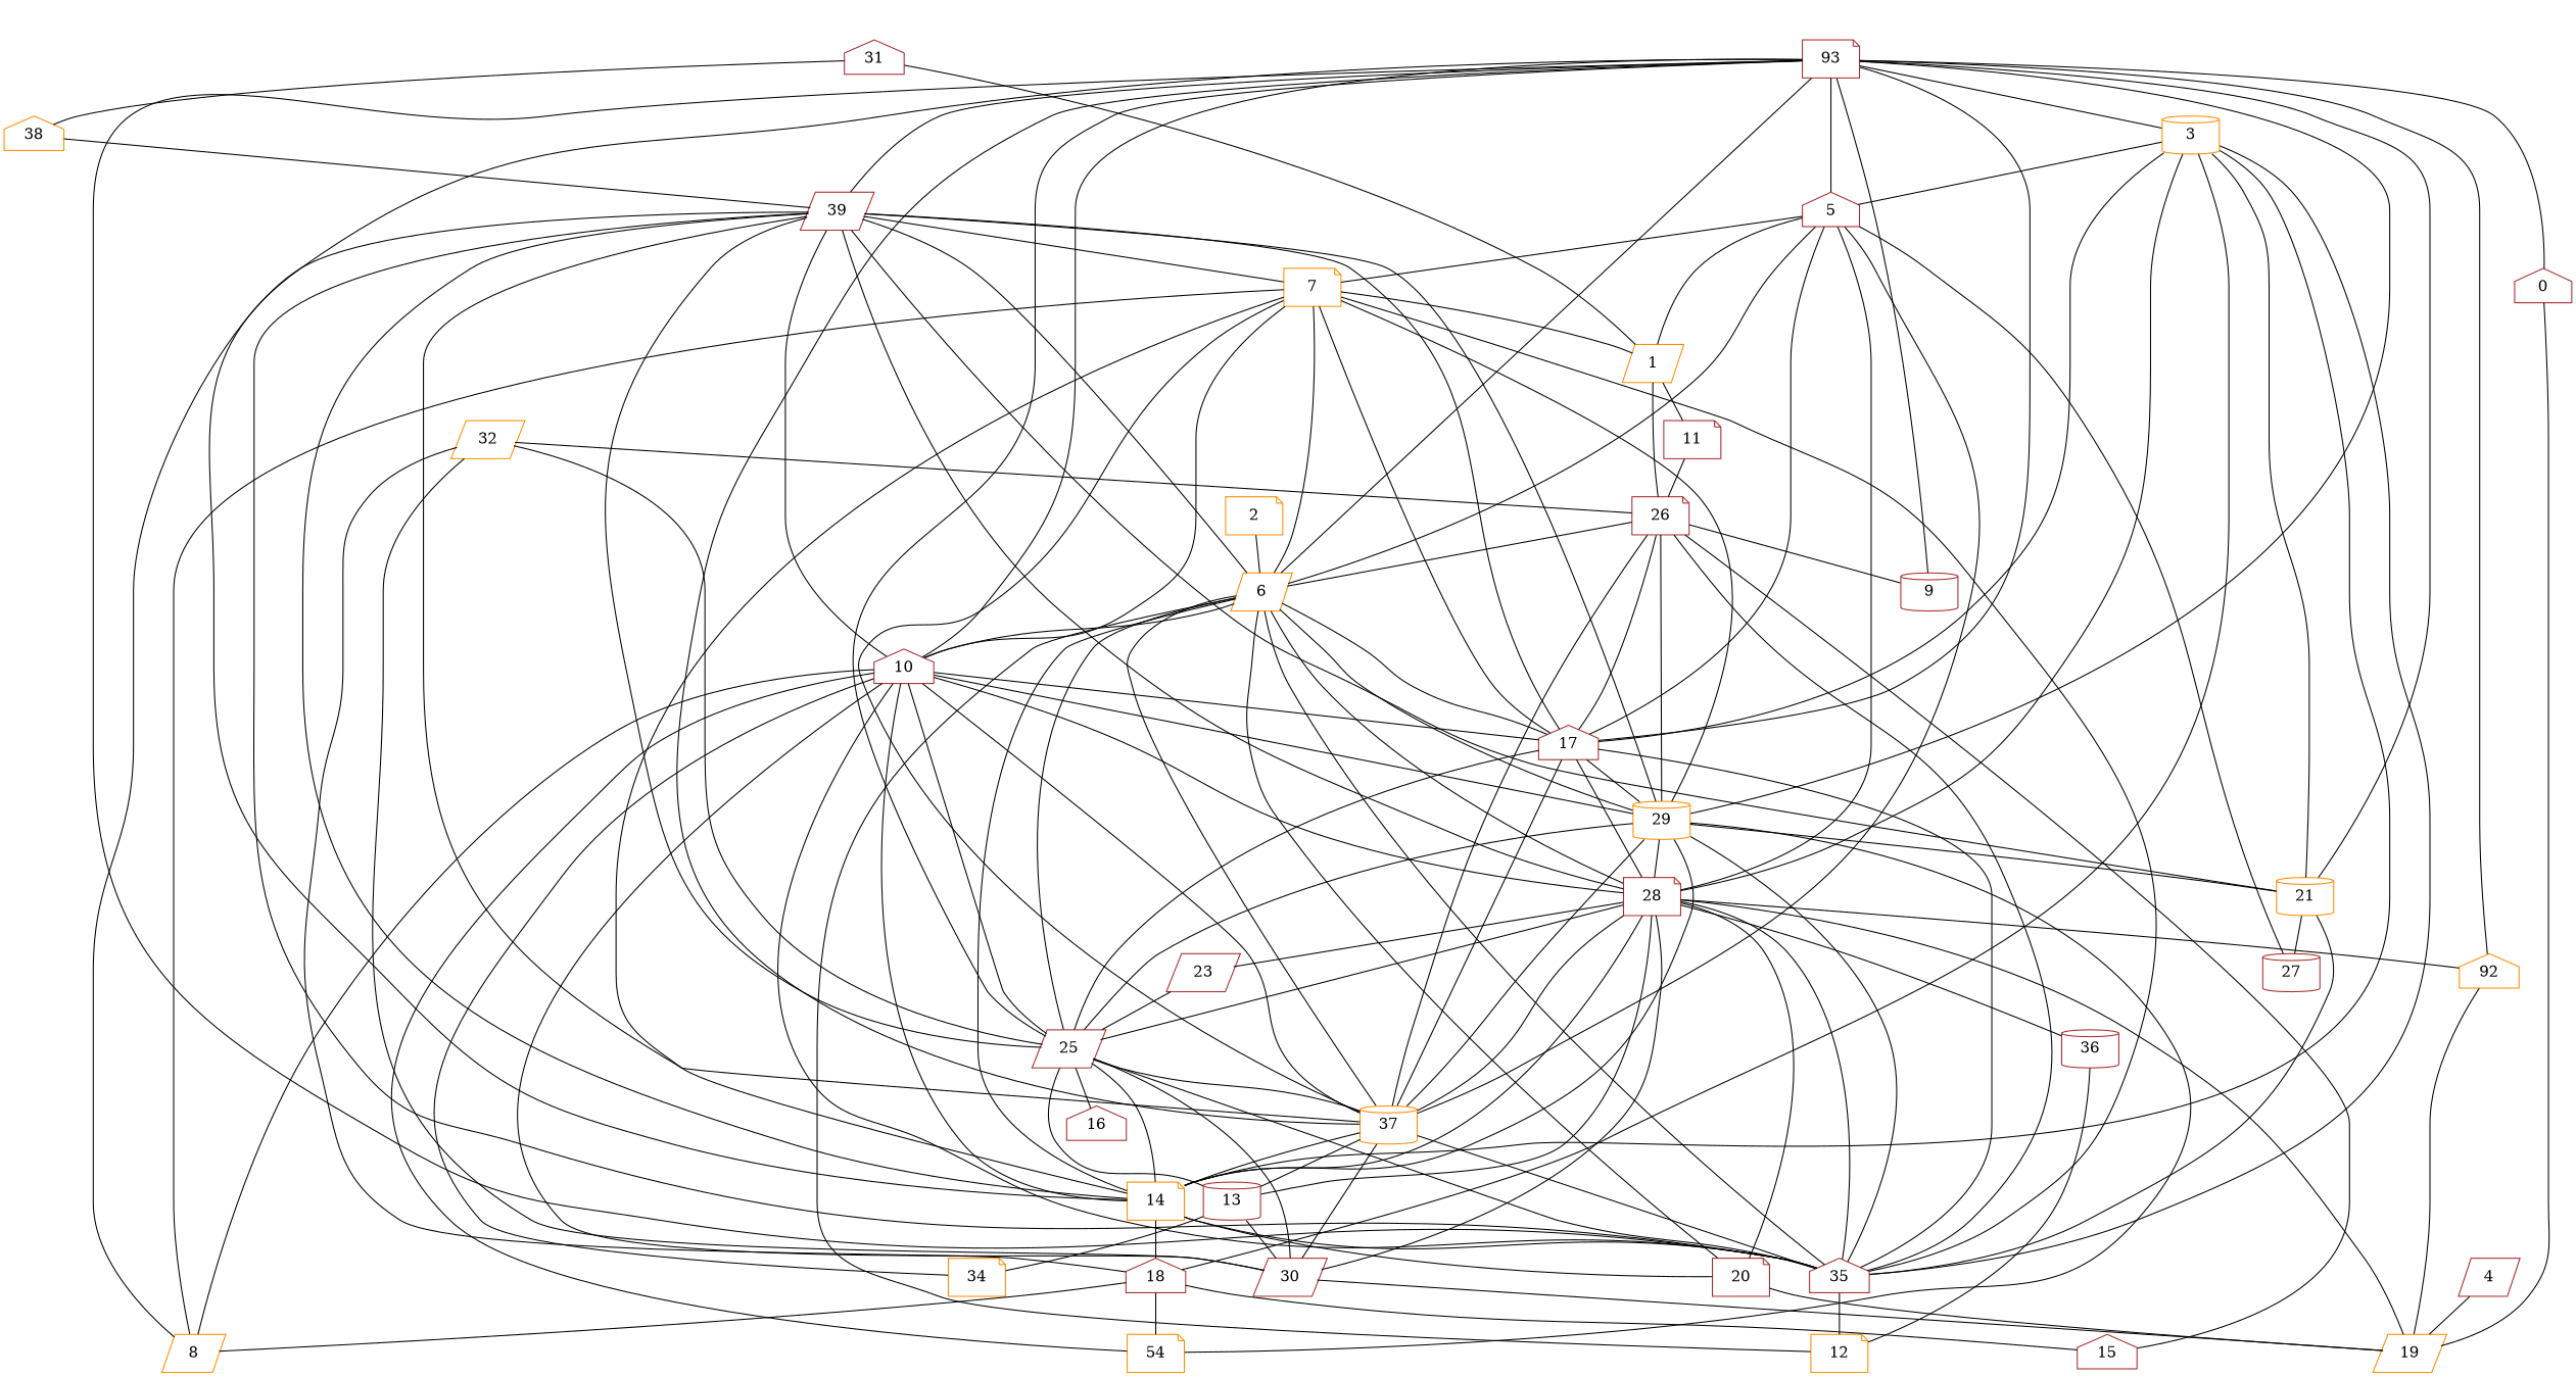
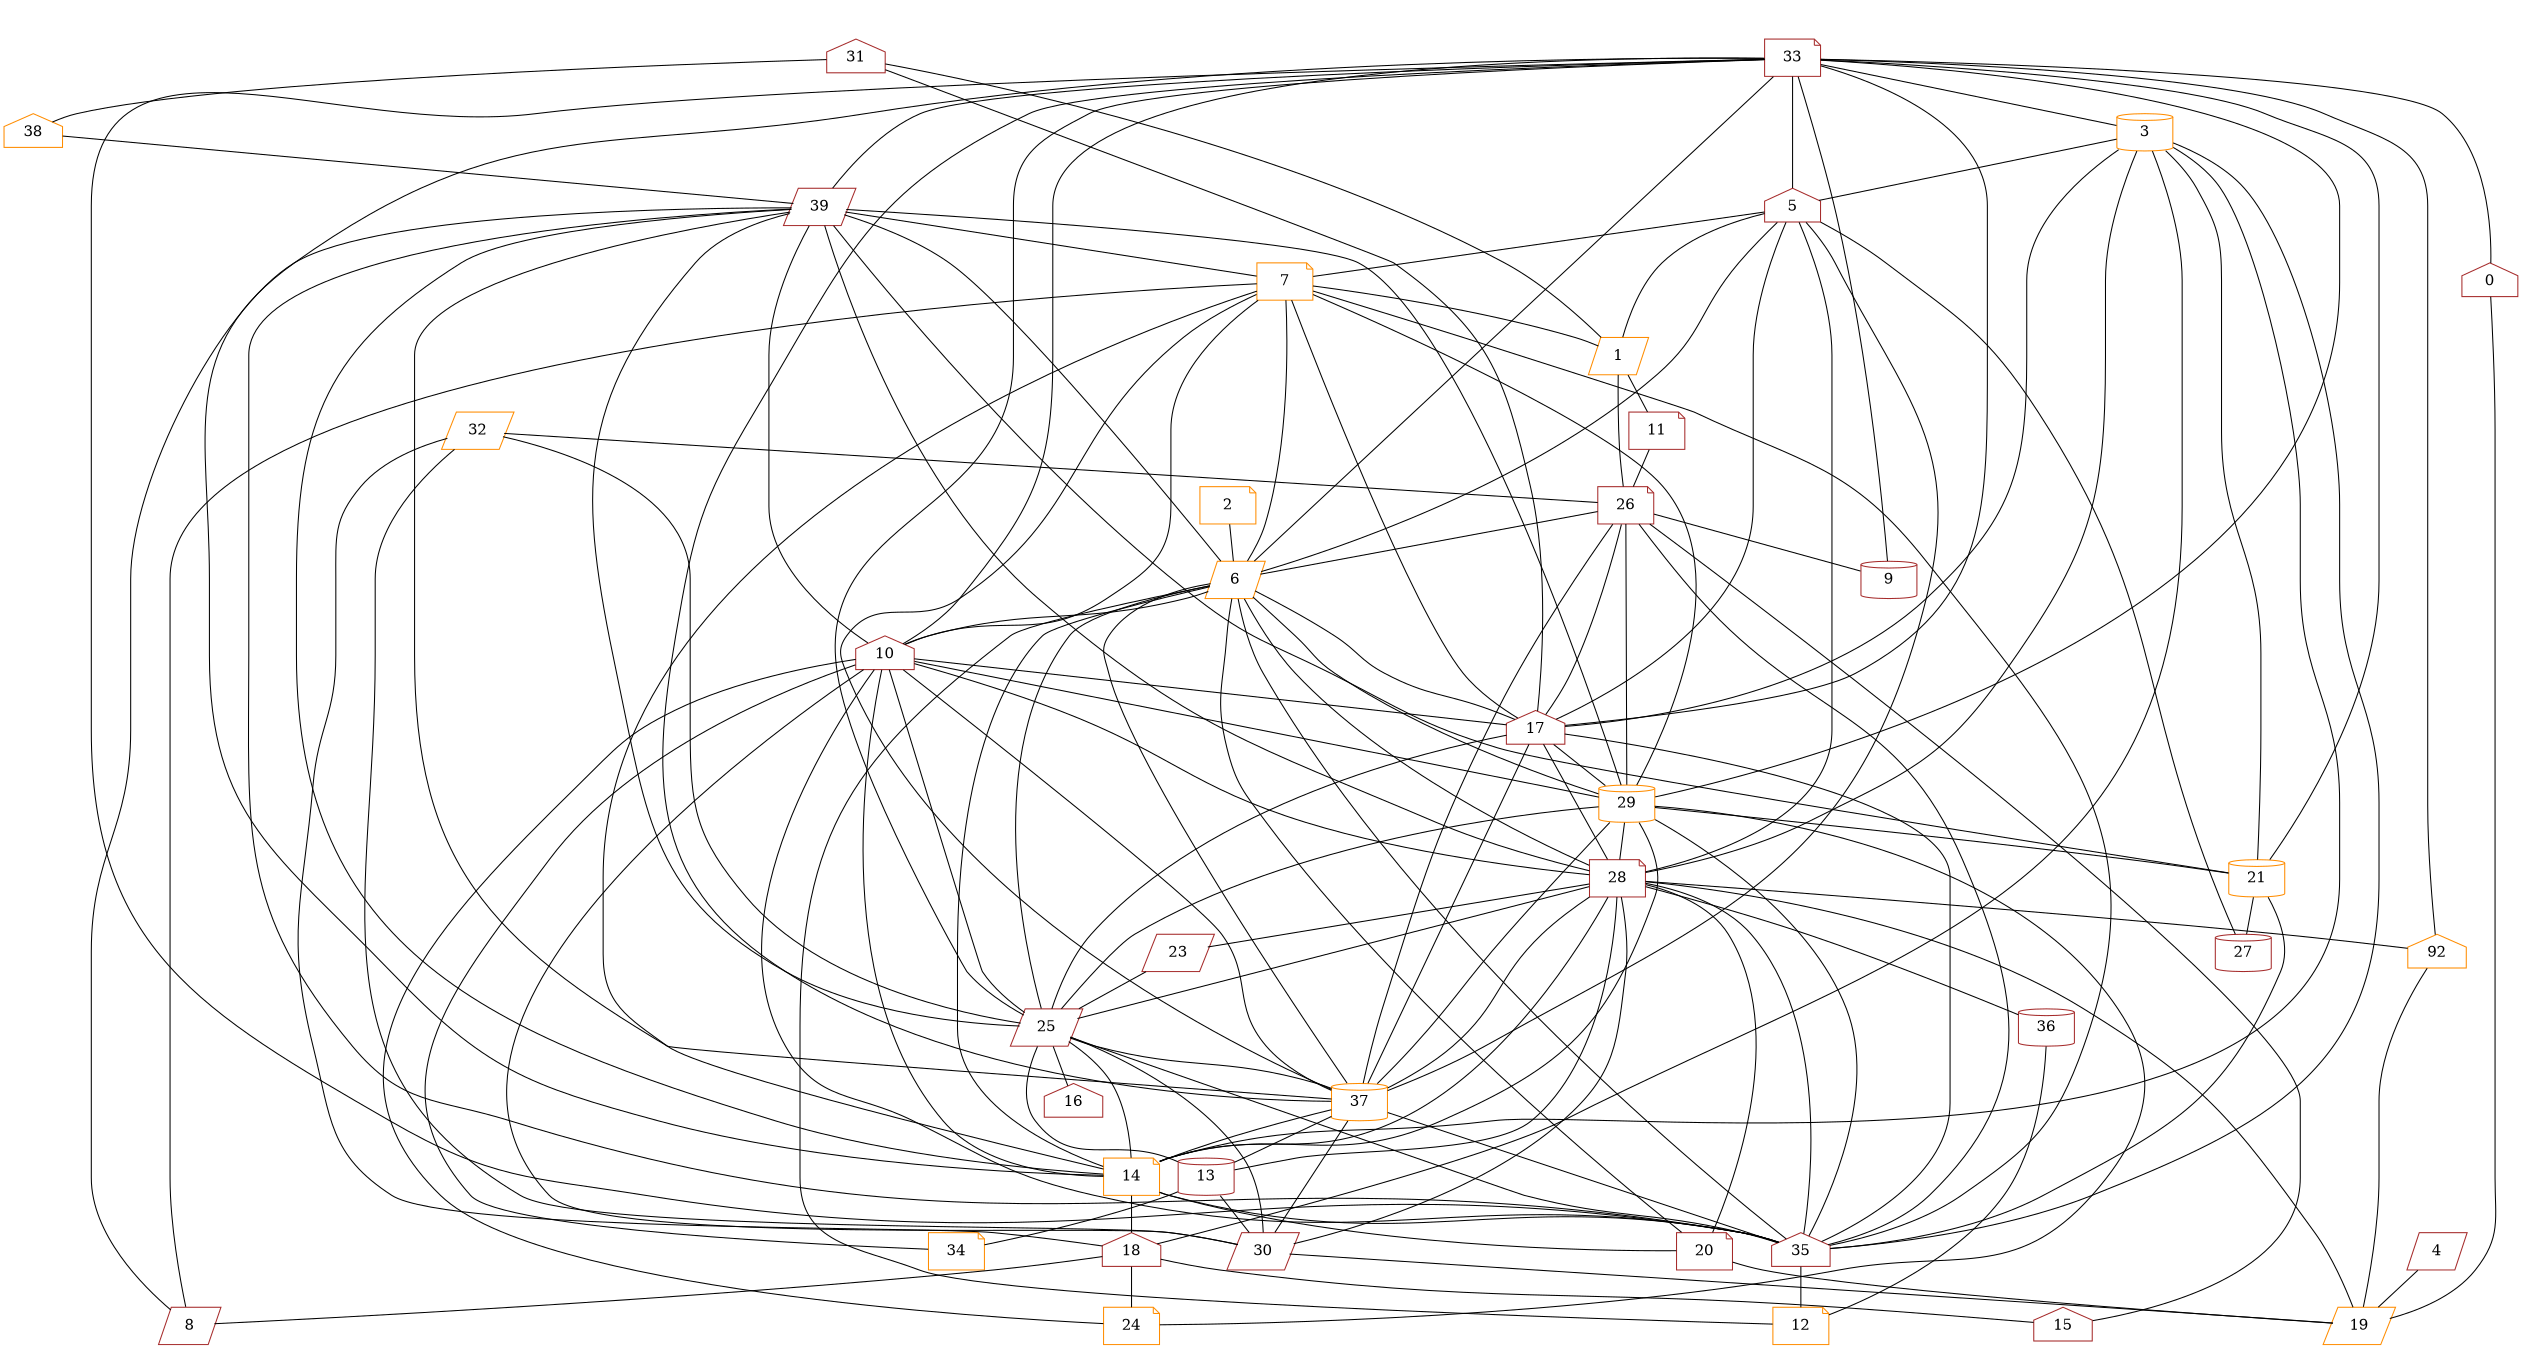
  graph {
    node [color=brown shape=house]
    19 [color=darkorange shape=parallelogram]
    0
    1 [color=darkorange shape=parallelogram]
    5
    11 [shape=note]
    26 [shape=note]
    7 [color=darkorange shape=note]
    17
-   33 [shape=note label=93]
+   33 [shape=note]
    37 [color=darkorange shape=cylinder]
    6 [color=darkorange shape=parallelogram]
    35
    9 [shape=cylinder]
    2 [color=darkorange shape=note]
    10
    12 [color=darkorange shape=note]
    3 [color=darkorange shape=cylinder]
    14 [color=darkorange shape=note]
    21 [color=darkorange shape=cylinder]
    29 [color=darkorange shape=cylinder]
    28 [shape=note]
    18
    20 [shape=note]
    25 [shape=parallelogram]
    27 [shape=cylinder]
    4 [shape=parallelogram]
-   8 [color=darkorange shape=parallelogram]
+   8 [shape=parallelogram]
    n28 [color=darkorange label=92]
    39 [shape=parallelogram]
    13 [shape=cylinder]
    34 [color=darkorange shape=note]
    30 [shape=parallelogram]
    23 [shape=parallelogram]
    36 [shape=cylinder]
    15
-   24 [color=darkorange shape=note label=54]
+   24 [color=darkorange shape=note]
    16
    31
    38 [color=darkorange]
    32 [color=darkorange shape=parallelogram]
    0 -- 19
    1 -- 5
    1 -- 11
    1 -- 26
    5 -- 7
    5 -- 17
    5 -- 33
    5 -- 37
    11 -- 26
    26 -- 6
    26 -- 35
    26 -- 9
    7 -- 1
    7 -- 17
    7 -- 37
    7 -- 6
    7 -- 35
    7 -- 14
    7 -- 8
    17 -- 26
    17 -- 33
    17 -- 6
    17 -- 35
    17 -- 3
    17 -- 29
    33 -- 0
    33 -- 3
    33 -- 14
    33 -- 25
    33 -- n28
    33 -- 39
    37 -- 26
    37 -- 17
    37 -- 33
    37 -- 35
    37 -- 10
    37 -- 14
    37 -- 29
    37 -- 13
    6 -- 5
    6 -- 33
    6 -- 37
    6 -- 10
    6 -- 12
    35 -- 33
    35 -- 6
    35 -- 10
    35 -- 12
    35 -- 28
    9 -- 33
    2 -- 6
    10 -- 7
    10 -- 17
    10 -- 33
    10 -- 29
    10 -- 34
    3 -- 5
    3 -- 35
    3 -- 14
    3 -- 21
    14 -- 6
    14 -- 35
    14 -- 10
    14 -- 29
    14 -- 28
    14 -- 18
    14 -- 20
    14 -- 25
    21 -- 33
    21 -- 35
    21 -- 27
    29 -- 26
    29 -- 7
    29 -- 33
    29 -- 6
    29 -- 35
    29 -- 21
    29 -- 28
    28 -- 19
    28 -- 5
    28 -- 17
    28 -- 37
    28 -- 6
    28 -- 10
    28 -- 3
    28 -- n28
    28 -- 30
    28 -- 23
    28 -- 36
    18 -- 3
    18 -- 8
    18 -- 15
    18 -- 24
    20 -- 19
    20 -- 6
    20 -- 28
    25 -- 17
    25 -- 37
    25 -- 6
    25 -- 35
    25 -- 10
    25 -- 29
    25 -- 28
    25 -- 13
    25 -- 30
    25 -- 16
    27 -- 5
    4 -- 19
-   8 -- 10
    n28 -- 19
    39 -- 7
-   39 -- 17
+   31 -- 17
    39 -- 37
    39 -- 6
    39 -- 35
    39 -- 10
    39 -- 14
    39 -- 21
    39 -- 29
    39 -- 28
    39 -- 25
    39 -- 8
    13 -- 28
    13 -- 34
    13 -- 30
    30 -- 19
    30 -- 37
    30 -- 10
    23 -- 25
    36 -- 12
    15 -- 26
    24 -- 10
    24 -- 29
    31 -- 1
    31 -- 38
    38 -- 39
    32 -- 26
    32 -- 18
    32 -- 25
    32 -- 30
  }
